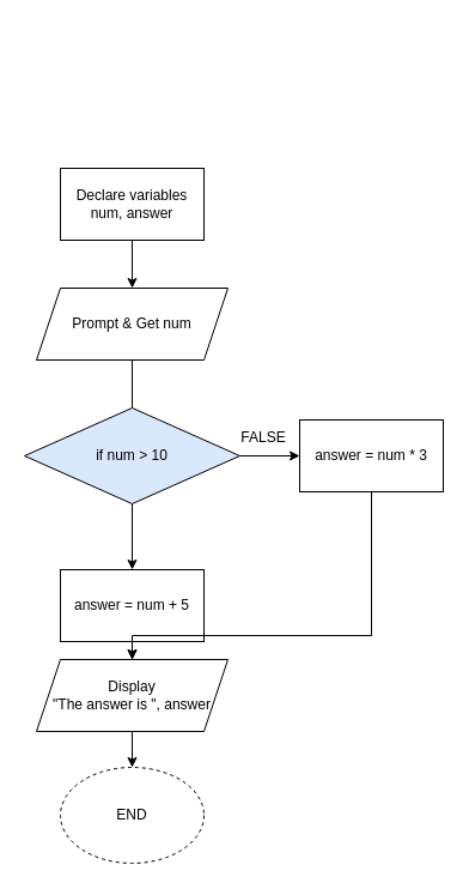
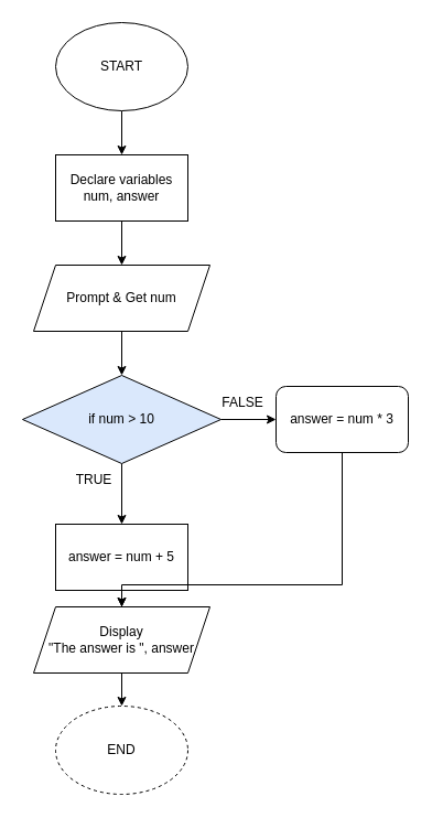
  <mxCell id="0" />
  <mxCell id="1" parent="0" />
+ <mxCell id="2" value="" style="edgeStyle=orthogonalEdgeStyle;rounded=0;orthogonalLoop=1;jettySize=auto;html=1;" edge="1" parent="1" source="3" target="5"><mxGeometry relative="1" as="geometry" /></mxCell>
+ <mxCell id="3" value="START" style="ellipse;whiteSpace=wrap;html=1;" vertex="1" parent="1"><mxGeometry x="50" y="20" width="120" height="80" as="geometry" /></mxCell>
  <mxCell id="4" value="" style="edgeStyle=orthogonalEdgeStyle;rounded=0;orthogonalLoop=1;jettySize=auto;html=1;" edge="1" parent="1" source="5" target="7"><mxGeometry relative="1" as="geometry" /></mxCell>
  <mxCell id="5" value="Declare variables num, answer" style="whiteSpace=wrap;html=1;" vertex="1" parent="1"><mxGeometry x="50" y="140" width="120" height="60" as="geometry" /></mxCell>
- <mxCell id="6" value="" style="edgeStyle=orthogonalEdgeStyle;rounded=0;orthogonalLoop=1;jettySize=auto;html=1;endArrow=none;" edge="1" parent="1" source="7" target="10"><mxGeometry relative="1" as="geometry" /></mxCell>
+ <mxCell id="6" value="" style="edgeStyle=orthogonalEdgeStyle;rounded=0;orthogonalLoop=1;jettySize=auto;html=1;" edge="1" parent="1" source="7" target="10"><mxGeometry relative="1" as="geometry" /></mxCell>
  <mxCell id="7" value="Prompt &amp;amp; Get num" style="shape=parallelogram;perimeter=parallelogramPerimeter;whiteSpace=wrap;html=1;fixedSize=1;" vertex="1" parent="1"><mxGeometry x="30" y="240" width="160" height="60" as="geometry" /></mxCell>
  <mxCell id="8" value="" style="edgeStyle=orthogonalEdgeStyle;rounded=0;orthogonalLoop=1;jettySize=auto;html=1;" edge="1" parent="1" source="10" target="12"><mxGeometry relative="1" as="geometry" /></mxCell>
  <mxCell id="9" value="" style="edgeStyle=orthogonalEdgeStyle;rounded=0;orthogonalLoop=1;jettySize=auto;html=1;" edge="1" parent="1" source="10" target="14"><mxGeometry relative="1" as="geometry" /></mxCell>
  <mxCell id="10" value="if num &amp;gt; 10" style="rhombus;whiteSpace=wrap;html=1;fillColor=#dae8fc;" vertex="1" parent="1"><mxGeometry x="20" y="340" width="180" height="80" as="geometry" /></mxCell>
  <mxCell id="11" value="" style="edgeStyle=orthogonalEdgeStyle;rounded=0;orthogonalLoop=1;jettySize=auto;html=1;" edge="1" parent="1" source="12" target="16"><mxGeometry relative="1" as="geometry" /></mxCell>
  <mxCell id="12" value="answer = num + 5" style="whiteSpace=wrap;html=1;" vertex="1" parent="1"><mxGeometry x="50" y="475" width="120" height="60" as="geometry" /></mxCell>
  <mxCell id="13" style="edgeStyle=orthogonalEdgeStyle;rounded=0;orthogonalLoop=1;jettySize=auto;html=1;exitX=0.5;exitY=1;exitDx=0;exitDy=0;" edge="1" parent="1" source="14"><mxGeometry relative="1" as="geometry"><mxPoint x="110" y="550" as="targetPoint" /><Array as="points"><mxPoint x="310" y="530" /><mxPoint x="110" y="530" /></Array></mxGeometry></mxCell>
- <mxCell id="14" value="answer = num * 3" style="whiteSpace=wrap;html=1;" vertex="1" parent="1"><mxGeometry x="250" y="350" width="120" height="60" as="geometry" /></mxCell>
+ <mxCell id="14" value="answer = num * 3" style="whiteSpace=wrap;html=1;rounded=1;" vertex="1" parent="1"><mxGeometry x="250" y="350" width="120" height="60" as="geometry" /></mxCell>
  <mxCell id="15" value="" style="edgeStyle=orthogonalEdgeStyle;rounded=0;orthogonalLoop=1;jettySize=auto;html=1;" edge="1" parent="1" source="16" target="17"><mxGeometry relative="1" as="geometry" /></mxCell>
  <mxCell id="16" value="Display&lt;br&gt;&quot;The answer is &quot;, answer" style="shape=parallelogram;perimeter=parallelogramPerimeter;whiteSpace=wrap;html=1;fixedSize=1;" vertex="1" parent="1"><mxGeometry x="30" y="550" width="160" height="60" as="geometry" /></mxCell>
  <mxCell id="17" value="END" style="ellipse;whiteSpace=wrap;html=1;dashed=1;" vertex="1" parent="1"><mxGeometry x="50" y="640" width="120" height="80" as="geometry" /></mxCell>
+ <mxCell id="18" value="TRUE" style="text;strokeColor=none;align=center;fillColor=none;html=1;verticalAlign=middle;whiteSpace=wrap;rounded=0;" vertex="1" parent="1"><mxGeometry x="55" y="420" width="60" height="30" as="geometry" /></mxCell>
  <mxCell id="19" value="FALSE" style="text;strokeColor=none;align=center;fillColor=none;html=1;verticalAlign=middle;whiteSpace=wrap;rounded=0;" vertex="1" parent="1"><mxGeometry x="190" y="350" width="60" height="30" as="geometry" /></mxCell>
